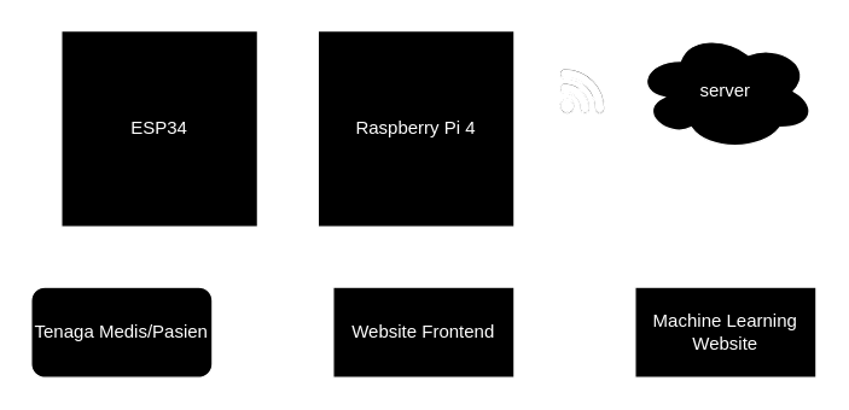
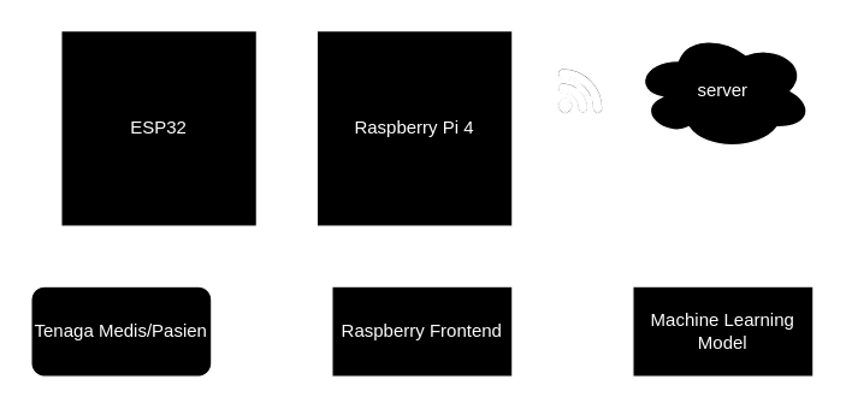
  <mxCell id="0" />
  <mxCell id="1" parent="0" />
  <mxCell id="2" value="" style="edgeStyle=orthogonalEdgeStyle;rounded=0;orthogonalLoop=1;jettySize=auto;html=1;strokeColor=#FFFFFF;" edge="1" parent="1" source="3" target="5"><mxGeometry relative="1" as="geometry" /></mxCell>
- <mxCell id="3" value="&lt;font color=&quot;#ffffff&quot;&gt;ESP34&lt;/font&gt;" style="whiteSpace=wrap;html=1;aspect=fixed;fillColor=#000000;strokeColor=#FFFFFF;" vertex="1" parent="1"><mxGeometry x="40" y="20" width="130" height="130" as="geometry" /></mxCell>
+ <mxCell id="3" value="&lt;font color=&quot;#ffffff&quot;&gt;ESP32&lt;/font&gt;" style="whiteSpace=wrap;html=1;aspect=fixed;fillColor=#000000;strokeColor=#FFFFFF;" vertex="1" parent="1"><mxGeometry x="40" y="20" width="130" height="130" as="geometry" /></mxCell>
  <mxCell id="4" value="" style="edgeStyle=orthogonalEdgeStyle;rounded=0;orthogonalLoop=1;jettySize=auto;html=1;strokeColor=#FFFFFF;" edge="1" parent="1" source="5" target="6"><mxGeometry relative="1" as="geometry" /></mxCell>
  <mxCell id="5" value="&lt;font color=&quot;#ffffff&quot;&gt;Raspberry Pi 4&lt;/font&gt;" style="whiteSpace=wrap;html=1;aspect=fixed;gradientColor=none;fillColor=#000000;strokeColor=#FFFFFF;" vertex="1" parent="1"><mxGeometry x="210" y="20" width="130" height="130" as="geometry" /></mxCell>
  <mxCell id="6" value="" style="sketch=0;pointerEvents=1;shadow=0;dashed=0;html=1;aspect=fixed;labelPosition=center;verticalLabelPosition=bottom;verticalAlign=top;align=center;outlineConnect=0;shape=mxgraph.vvd.wi_fi;fillColor=#000000;gradientColor=none;strokeColor=#FFFFFF;" vertex="1" parent="1"><mxGeometry x="370" y="45" width="30" height="30" as="geometry" /></mxCell>
  <mxCell id="7" value="" style="edgeStyle=orthogonalEdgeStyle;rounded=0;orthogonalLoop=1;jettySize=auto;html=1;strokeColor=#FFFFFF;" edge="1" parent="1" source="8" target="10"><mxGeometry relative="1" as="geometry" /></mxCell>
  <mxCell id="8" value="&lt;font color=&quot;#ffffff&quot;&gt;server&lt;/font&gt;" style="ellipse;shape=cloud;whiteSpace=wrap;html=1;fillColor=#000000;strokeColor=#FFFFFF;" vertex="1" parent="1"><mxGeometry x="420" y="20" width="120" height="80" as="geometry" /></mxCell>
  <mxCell id="9" value="" style="edgeStyle=orthogonalEdgeStyle;rounded=0;orthogonalLoop=1;jettySize=auto;html=1;strokeColor=#FFFFFF;" edge="1" parent="1" source="10" target="12"><mxGeometry relative="1" as="geometry" /></mxCell>
- <mxCell id="10" value="&lt;font color=&quot;#ffffff&quot;&gt;Machine Learning Website&lt;/font&gt;" style="whiteSpace=wrap;html=1;fillColor=#000000;strokeColor=#FFFFFF;" vertex="1" parent="1"><mxGeometry x="420" y="190" width="120" height="60" as="geometry" /></mxCell>
+ <mxCell id="10" value="&lt;font color=&quot;#ffffff&quot;&gt;Machine Learning Model&lt;/font&gt;" style="whiteSpace=wrap;html=1;fillColor=#000000;strokeColor=#FFFFFF;" vertex="1" parent="1"><mxGeometry x="420" y="190" width="120" height="60" as="geometry" /></mxCell>
  <mxCell id="11" value="" style="edgeStyle=orthogonalEdgeStyle;rounded=0;orthogonalLoop=1;jettySize=auto;html=1;strokeColor=#FFFFFF;" edge="1" parent="1" source="12" target="13"><mxGeometry relative="1" as="geometry" /></mxCell>
- <mxCell id="12" value="&lt;font color=&quot;#ffffff&quot;&gt;Website Frontend &lt;/font&gt;" style="whiteSpace=wrap;html=1;fillColor=#000000;strokeColor=#FFFFFF;" vertex="1" parent="1"><mxGeometry x="220" y="190" width="120" height="60" as="geometry" /></mxCell>
+ <mxCell id="12" value="&lt;font color=&quot;#ffffff&quot;&gt;Raspberry Frontend &lt;/font&gt;" style="whiteSpace=wrap;html=1;fillColor=#000000;strokeColor=#FFFFFF;" vertex="1" parent="1"><mxGeometry x="220" y="190" width="120" height="60" as="geometry" /></mxCell>
  <mxCell id="13" value="&lt;font color=&quot;#ffffff&quot;&gt;Tenaga Medis/Pasien&lt;/font&gt;" style="whiteSpace=wrap;html=1;fillColor=#000000;strokeColor=#FFFFFF;rounded=1;" vertex="1" parent="1"><mxGeometry x="20" y="190" width="120" height="60" as="geometry" /></mxCell>
